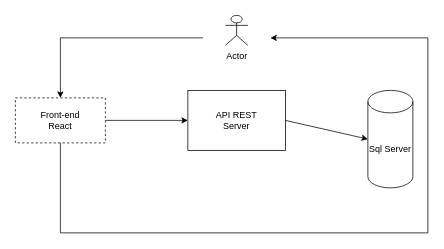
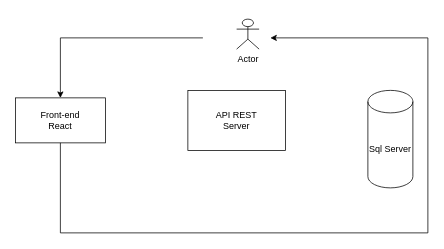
  <mxCell id="0" />
  <mxCell id="1" parent="0" />
- <mxCell id="2" value="Actor" style="shape=umlActor;verticalLabelPosition=bottom;verticalAlign=top;html=1;outlineConnect=0;" vertex="1" parent="1"><mxGeometry x="300" y="20" width="30" height="40" as="geometry" /></mxCell>
+ <mxCell id="2" value="Actor" style="shape=umlActor;verticalLabelPosition=bottom;verticalAlign=top;html=1;outlineConnect=0;" vertex="1" parent="1"><mxGeometry x="315" y="25" width="30" height="40" as="geometry" /></mxCell>
  <mxCell id="3" value="" style="endArrow=classic;html=1;rounded=0;" edge="1" parent="1" target="4"><mxGeometry width="50" height="50" relative="1" as="geometry"><mxPoint x="270" y="50" as="sourcePoint" /><mxPoint x="130" y="130" as="targetPoint" /><Array as="points"><mxPoint x="80" y="50" /></Array></mxGeometry></mxCell>
- <mxCell id="4" value="Front-end&lt;div&gt;React&lt;/div&gt;" style="rounded=0;whiteSpace=wrap;html=1;dashed=1;" vertex="1" parent="1"><mxGeometry x="20" y="130" width="120" height="60" as="geometry" /></mxCell>
- <mxCell id="5" value="" style="endArrow=classic;html=1;rounded=0;exitX=1;exitY=0.5;exitDx=0;exitDy=0;entryX=0;entryY=0.5;entryDx=0;entryDy=0;" edge="1" parent="1" source="4" target="6"><mxGeometry width="50" height="50" relative="1" as="geometry"><mxPoint x="240" y="420" as="sourcePoint" /><mxPoint x="40" y="230" as="targetPoint" /><Array as="points" /></mxGeometry></mxCell>
+ <mxCell id="4" value="Front-end&lt;div&gt;React&lt;/div&gt;" style="rounded=0;whiteSpace=wrap;html=1;" vertex="1" parent="1"><mxGeometry x="20" y="130" width="120" height="60" as="geometry" /></mxCell>
  <mxCell id="6" value="API REST&lt;br&gt;Server" style="rounded=0;whiteSpace=wrap;html=1;" vertex="1" parent="1"><mxGeometry x="250" y="120" width="130" height="80" as="geometry" /></mxCell>
  <mxCell id="7" value="Sql Server" style="shape=cylinder3;whiteSpace=wrap;html=1;boundedLbl=1;backgroundOutline=1;size=15;" vertex="1" parent="1"><mxGeometry x="490" y="120" width="60" height="130" as="geometry" /></mxCell>
- <mxCell id="8" value="" style="endArrow=classic;html=1;rounded=0;exitX=1;exitY=0.5;exitDx=0;exitDy=0;entryX=0;entryY=0.5;entryDx=0;entryDy=0;entryPerimeter=0;" edge="1" parent="1" source="6" target="7"><mxGeometry width="50" height="50" relative="1" as="geometry"><mxPoint x="240" y="420" as="sourcePoint" /><mxPoint x="260" y="320" as="targetPoint" /></mxGeometry></mxCell>
  <mxCell id="9" value="" style="endArrow=classic;html=1;rounded=0;exitX=0.5;exitY=1;exitDx=0;exitDy=0;" edge="1" parent="1" source="4"><mxGeometry width="50" height="50" relative="1" as="geometry"><mxPoint x="240" y="420" as="sourcePoint" /><mxPoint x="360" y="50" as="targetPoint" /><Array as="points"><mxPoint x="80" y="310" /><mxPoint x="570" y="310" /><mxPoint x="570" y="50" /></Array></mxGeometry></mxCell>
